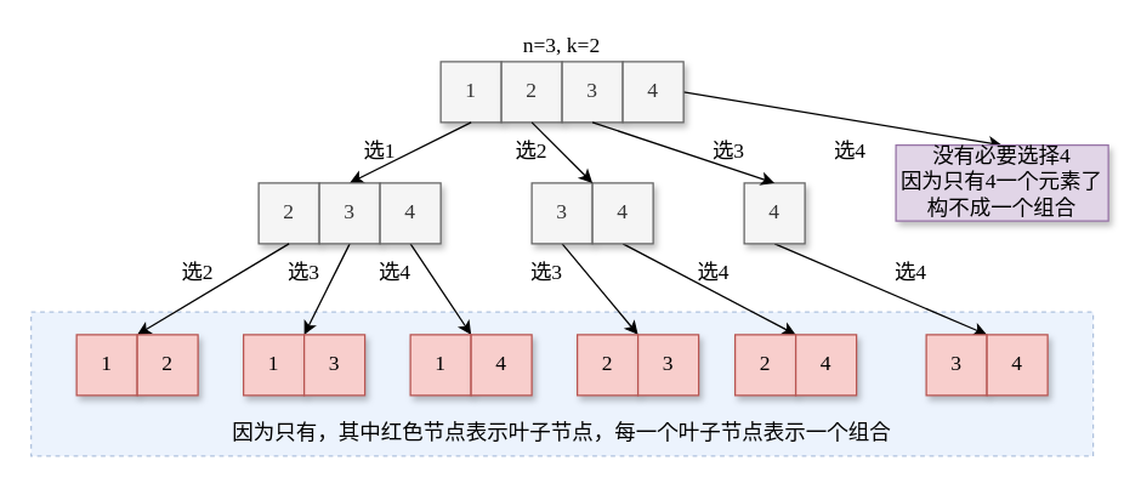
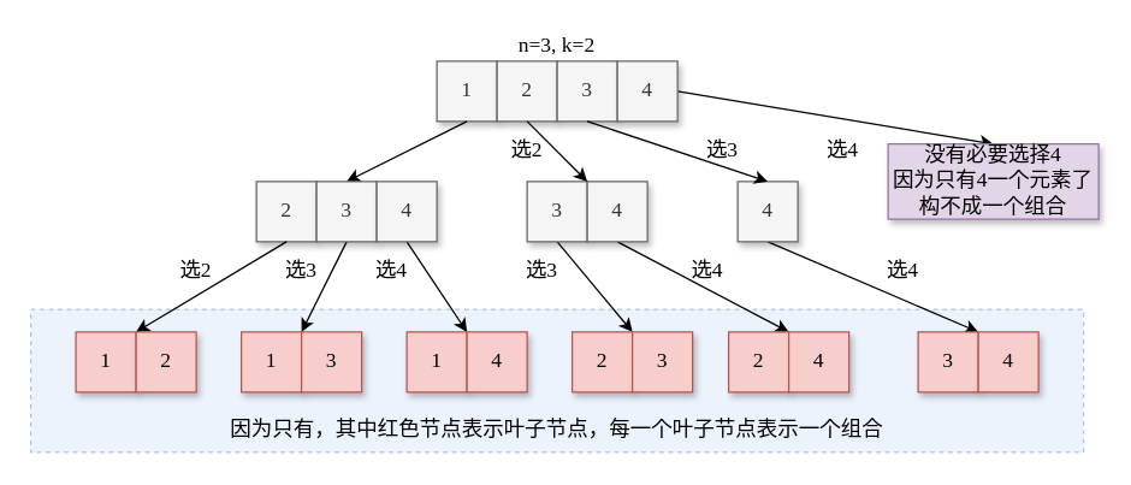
  <mxCell id="0" />
  <mxCell id="1" parent="0" />
  <mxCell id="2" value="" style="rounded=0;whiteSpace=wrap;html=1;shadow=0;fontFamily=Comic Sans MS;fontSize=14;opacity=50;fillColor=#dae8fc;strokeColor=#6c8ebf;dashed=1;" vertex="1" parent="1"><mxGeometry x="20" y="205" width="700" height="95" as="geometry" /></mxCell>
  <mxCell id="3" value="&lt;font style=&quot;font-size: 14px&quot; face=&quot;Comic Sans MS&quot;&gt;1&lt;/font&gt;" style="rounded=0;whiteSpace=wrap;html=1;fillColor=#f5f5f5;fontColor=#333333;strokeColor=#666666;shadow=1;" vertex="1" parent="1"><mxGeometry x="290" y="40" width="40" height="40" as="geometry" /></mxCell>
  <mxCell id="4" value="&lt;font style=&quot;font-size: 14px&quot; face=&quot;Comic Sans MS&quot;&gt;2&lt;/font&gt;" style="rounded=0;whiteSpace=wrap;html=1;fillColor=#f5f5f5;fontColor=#333333;strokeColor=#666666;shadow=1;" vertex="1" parent="1"><mxGeometry x="330" y="40" width="40" height="40" as="geometry" /></mxCell>
  <mxCell id="5" value="&lt;font style=&quot;font-size: 14px&quot; face=&quot;Comic Sans MS&quot;&gt;3&lt;/font&gt;" style="rounded=0;whiteSpace=wrap;html=1;fillColor=#f5f5f5;fontColor=#333333;strokeColor=#666666;shadow=1;" vertex="1" parent="1"><mxGeometry x="370" y="40" width="40" height="40" as="geometry" /></mxCell>
  <mxCell id="6" style="rounded=0;orthogonalLoop=1;jettySize=auto;elbow=vertical;html=1;exitX=1;exitY=0.5;exitDx=0;exitDy=0;entryX=0.5;entryY=0;entryDx=0;entryDy=0;fontFamily=Comic Sans MS;fontSize=14;" edge="1" parent="1" source="7" target="46"><mxGeometry relative="1" as="geometry" /></mxCell>
  <mxCell id="7" value="&lt;font style=&quot;font-size: 14px&quot; face=&quot;Comic Sans MS&quot;&gt;4&lt;/font&gt;" style="rounded=0;whiteSpace=wrap;html=1;fillColor=#f5f5f5;fontColor=#333333;strokeColor=#666666;shadow=1;" vertex="1" parent="1"><mxGeometry x="410" y="40" width="40" height="40" as="geometry" /></mxCell>
  <mxCell id="8" value="" style="endArrow=classic;html=1;rounded=0;fontFamily=Comic Sans MS;fontSize=14;exitX=0.5;exitY=1;exitDx=0;exitDy=0;entryX=0.5;entryY=0;entryDx=0;entryDy=0;" edge="1" parent="1" source="3" target="11"><mxGeometry width="50" height="50" relative="1" as="geometry"><mxPoint x="360" y="210" as="sourcePoint" /><mxPoint x="250" y="120" as="targetPoint" /></mxGeometry></mxCell>
  <mxCell id="9" value="&lt;font style=&quot;font-size: 14px&quot; face=&quot;Comic Sans MS&quot;&gt;2&lt;/font&gt;" style="rounded=0;whiteSpace=wrap;html=1;fillColor=#f5f5f5;fontColor=#333333;strokeColor=#666666;shadow=1;" vertex="1" parent="1"><mxGeometry x="170" y="120" width="40" height="40" as="geometry" /></mxCell>
  <mxCell id="10" style="rounded=0;orthogonalLoop=1;jettySize=auto;html=1;exitX=0.5;exitY=1;exitDx=0;exitDy=0;entryX=0;entryY=0;entryDx=0;entryDy=0;fontFamily=Comic Sans MS;fontSize=14;" edge="1" parent="1" source="11" target="26"><mxGeometry relative="1" as="geometry"><mxPoint x="290" y="160" as="sourcePoint" /></mxGeometry></mxCell>
  <mxCell id="11" value="&lt;font style=&quot;font-size: 14px&quot; face=&quot;Comic Sans MS&quot;&gt;3&lt;/font&gt;" style="rounded=0;whiteSpace=wrap;html=1;fillColor=#f5f5f5;fontColor=#333333;strokeColor=#666666;shadow=1;" vertex="1" parent="1"><mxGeometry x="210" y="120" width="40" height="40" as="geometry" /></mxCell>
  <mxCell id="12" style="edgeStyle=none;rounded=0;orthogonalLoop=1;jettySize=auto;html=1;exitX=0.5;exitY=1;exitDx=0;exitDy=0;entryX=0;entryY=0;entryDx=0;entryDy=0;fontFamily=Comic Sans MS;fontSize=14;" edge="1" parent="1" source="13" target="28"><mxGeometry relative="1" as="geometry"><mxPoint x="330" y="160" as="sourcePoint" /></mxGeometry></mxCell>
  <mxCell id="13" value="&lt;font style=&quot;font-size: 14px&quot; face=&quot;Comic Sans MS&quot;&gt;4&lt;/font&gt;" style="rounded=0;whiteSpace=wrap;html=1;fillColor=#f5f5f5;fontColor=#333333;strokeColor=#666666;shadow=1;" vertex="1" parent="1"><mxGeometry x="250" y="120" width="40" height="40" as="geometry" /></mxCell>
  <mxCell id="14" style="edgeStyle=none;rounded=0;orthogonalLoop=1;jettySize=auto;html=1;exitX=0.5;exitY=1;exitDx=0;exitDy=0;entryX=0;entryY=0;entryDx=0;entryDy=0;fontFamily=Comic Sans MS;fontSize=14;" edge="1" parent="1" source="15" target="30"><mxGeometry relative="1" as="geometry"><mxPoint x="430" y="160" as="sourcePoint" /></mxGeometry></mxCell>
  <mxCell id="15" value="&lt;font style=&quot;font-size: 14px&quot; face=&quot;Comic Sans MS&quot;&gt;3&lt;/font&gt;" style="rounded=0;whiteSpace=wrap;html=1;fillColor=#f5f5f5;fontColor=#333333;strokeColor=#666666;shadow=1;" vertex="1" parent="1"><mxGeometry x="350" y="120" width="40" height="40" as="geometry" /></mxCell>
  <mxCell id="16" style="edgeStyle=none;rounded=0;orthogonalLoop=1;jettySize=auto;html=1;exitX=0.5;exitY=1;exitDx=0;exitDy=0;entryX=1;entryY=0;entryDx=0;entryDy=0;fontFamily=Comic Sans MS;fontSize=14;" edge="1" parent="1" source="17" target="31"><mxGeometry relative="1" as="geometry"><mxPoint x="470" y="160" as="sourcePoint" /></mxGeometry></mxCell>
  <mxCell id="17" value="&lt;font style=&quot;font-size: 14px&quot; face=&quot;Comic Sans MS&quot;&gt;4&lt;/font&gt;" style="rounded=0;whiteSpace=wrap;html=1;fillColor=#f5f5f5;fontColor=#333333;strokeColor=#666666;shadow=1;" vertex="1" parent="1"><mxGeometry x="390" y="120" width="40" height="40" as="geometry" /></mxCell>
  <mxCell id="18" style="edgeStyle=none;rounded=0;orthogonalLoop=1;jettySize=auto;html=1;exitX=0.5;exitY=1;exitDx=0;exitDy=0;entryX=0;entryY=0;entryDx=0;entryDy=0;fontFamily=Comic Sans MS;fontSize=14;" edge="1" parent="1" source="19" target="34"><mxGeometry relative="1" as="geometry"><mxPoint x="570" y="160" as="sourcePoint" /></mxGeometry></mxCell>
  <mxCell id="19" value="&lt;font style=&quot;font-size: 14px&quot; face=&quot;Comic Sans MS&quot;&gt;4&lt;/font&gt;" style="rounded=0;whiteSpace=wrap;html=1;fillColor=#f5f5f5;fontColor=#333333;strokeColor=#666666;shadow=1;" vertex="1" parent="1"><mxGeometry x="490" y="120" width="40" height="40" as="geometry" /></mxCell>
  <mxCell id="20" value="" style="endArrow=classic;html=1;rounded=0;fontFamily=Comic Sans MS;fontSize=14;exitX=0.5;exitY=1;exitDx=0;exitDy=0;entryX=1;entryY=0;entryDx=0;entryDy=0;" edge="1" parent="1" source="4" target="15"><mxGeometry width="50" height="50" relative="1" as="geometry"><mxPoint x="320" y="90" as="sourcePoint" /><mxPoint x="240" y="130" as="targetPoint" /></mxGeometry></mxCell>
  <mxCell id="21" value="" style="endArrow=classic;html=1;rounded=0;fontFamily=Comic Sans MS;fontSize=14;exitX=0.5;exitY=1;exitDx=0;exitDy=0;entryX=0.5;entryY=0;entryDx=0;entryDy=0;" edge="1" parent="1" source="5" target="19"><mxGeometry width="50" height="50" relative="1" as="geometry"><mxPoint x="360" y="90" as="sourcePoint" /><mxPoint x="380" y="130" as="targetPoint" /></mxGeometry></mxCell>
  <mxCell id="22" value="" style="endArrow=classic;html=1;rounded=0;fontFamily=Comic Sans MS;fontSize=14;exitX=0.5;exitY=1;exitDx=0;exitDy=0;entryX=0;entryY=0;entryDx=0;entryDy=0;" edge="1" parent="1" source="9" target="24"><mxGeometry width="50" height="50" relative="1" as="geometry"><mxPoint x="250" y="160" as="sourcePoint" /><mxPoint x="230" y="200" as="targetPoint" /></mxGeometry></mxCell>
  <mxCell id="23" value="&lt;font style=&quot;font-size: 14px&quot; face=&quot;Comic Sans MS&quot;&gt;1&lt;/font&gt;" style="rounded=0;whiteSpace=wrap;html=1;fillColor=#f8cecc;strokeColor=#b85450;shadow=1;" vertex="1" parent="1"><mxGeometry x="50" y="220" width="40" height="40" as="geometry" /></mxCell>
  <mxCell id="24" value="&lt;font style=&quot;font-size: 14px&quot; face=&quot;Comic Sans MS&quot;&gt;2&lt;/font&gt;" style="rounded=0;whiteSpace=wrap;html=1;fillColor=#f8cecc;strokeColor=#b85450;shadow=1;" vertex="1" parent="1"><mxGeometry x="90" y="220" width="40" height="40" as="geometry" /></mxCell>
  <mxCell id="25" value="&lt;font style=&quot;font-size: 14px&quot; face=&quot;Comic Sans MS&quot;&gt;1&lt;/font&gt;" style="rounded=0;whiteSpace=wrap;html=1;fillColor=#f8cecc;strokeColor=#b85450;shadow=1;" vertex="1" parent="1"><mxGeometry x="160" y="220" width="40" height="40" as="geometry" /></mxCell>
  <mxCell id="26" value="&lt;font style=&quot;font-size: 14px&quot; face=&quot;Comic Sans MS&quot;&gt;3&lt;/font&gt;" style="rounded=0;whiteSpace=wrap;html=1;fillColor=#f8cecc;strokeColor=#b85450;shadow=1;" vertex="1" parent="1"><mxGeometry x="200" y="220" width="40" height="40" as="geometry" /></mxCell>
  <mxCell id="27" value="&lt;font style=&quot;font-size: 14px&quot; face=&quot;Comic Sans MS&quot;&gt;1&lt;/font&gt;" style="rounded=0;whiteSpace=wrap;html=1;fillColor=#f8cecc;strokeColor=#b85450;shadow=1;" vertex="1" parent="1"><mxGeometry x="270" y="220" width="40" height="40" as="geometry" /></mxCell>
  <mxCell id="28" value="&lt;font style=&quot;font-size: 14px&quot; face=&quot;Comic Sans MS&quot;&gt;4&lt;/font&gt;" style="rounded=0;whiteSpace=wrap;html=1;fillColor=#f8cecc;strokeColor=#b85450;shadow=1;" vertex="1" parent="1"><mxGeometry x="310" y="220" width="40" height="40" as="geometry" /></mxCell>
  <mxCell id="29" value="&lt;font style=&quot;font-size: 14px&quot; face=&quot;Comic Sans MS&quot;&gt;2&lt;/font&gt;" style="rounded=0;whiteSpace=wrap;html=1;fillColor=#f8cecc;strokeColor=#b85450;shadow=1;" vertex="1" parent="1"><mxGeometry x="380" y="220" width="40" height="40" as="geometry" /></mxCell>
  <mxCell id="30" value="&lt;font style=&quot;font-size: 14px&quot; face=&quot;Comic Sans MS&quot;&gt;3&lt;/font&gt;" style="rounded=0;whiteSpace=wrap;html=1;fillColor=#f8cecc;strokeColor=#b85450;shadow=1;" vertex="1" parent="1"><mxGeometry x="420" y="220" width="40" height="40" as="geometry" /></mxCell>
  <mxCell id="31" value="&lt;font style=&quot;font-size: 14px&quot; face=&quot;Comic Sans MS&quot;&gt;2&lt;/font&gt;" style="rounded=0;whiteSpace=wrap;html=1;fillColor=#f8cecc;strokeColor=#b85450;shadow=1;" vertex="1" parent="1"><mxGeometry x="484" y="220" width="40" height="40" as="geometry" /></mxCell>
  <mxCell id="32" value="&lt;font style=&quot;font-size: 14px&quot; face=&quot;Comic Sans MS&quot;&gt;4&lt;/font&gt;" style="rounded=0;whiteSpace=wrap;html=1;fillColor=#f8cecc;strokeColor=#b85450;shadow=1;" vertex="1" parent="1"><mxGeometry x="524" y="220" width="40" height="40" as="geometry" /></mxCell>
  <mxCell id="33" value="&lt;font style=&quot;font-size: 14px&quot; face=&quot;Comic Sans MS&quot;&gt;3&lt;/font&gt;" style="rounded=0;whiteSpace=wrap;html=1;fillColor=#f8cecc;strokeColor=#b85450;shadow=1;" vertex="1" parent="1"><mxGeometry x="610" y="220" width="40" height="40" as="geometry" /></mxCell>
  <mxCell id="34" value="&lt;font style=&quot;font-size: 14px&quot; face=&quot;Comic Sans MS&quot;&gt;4&lt;/font&gt;" style="rounded=0;whiteSpace=wrap;html=1;fillColor=#f8cecc;strokeColor=#b85450;shadow=1;" vertex="1" parent="1"><mxGeometry x="650" y="220" width="40" height="40" as="geometry" /></mxCell>
- <mxCell id="35" value="选1" style="text;html=1;strokeColor=none;fillColor=none;align=center;verticalAlign=middle;whiteSpace=wrap;rounded=0;shadow=1;fontFamily=Comic Sans MS;fontSize=14;" vertex="1" parent="1"><mxGeometry x="230" y="90" width="40" height="20" as="geometry" /></mxCell>
  <mxCell id="36" value="选2" style="text;html=1;strokeColor=none;fillColor=none;align=center;verticalAlign=middle;whiteSpace=wrap;rounded=0;shadow=1;fontFamily=Comic Sans MS;fontSize=14;" vertex="1" parent="1"><mxGeometry x="330" y="90" width="40" height="20" as="geometry" /></mxCell>
  <mxCell id="37" value="选3" style="text;html=1;strokeColor=none;fillColor=none;align=center;verticalAlign=middle;whiteSpace=wrap;rounded=0;shadow=1;fontFamily=Comic Sans MS;fontSize=14;" vertex="1" parent="1"><mxGeometry x="460" y="90" width="40" height="20" as="geometry" /></mxCell>
  <mxCell id="38" value="选2" style="text;html=1;strokeColor=none;fillColor=none;align=center;verticalAlign=middle;whiteSpace=wrap;rounded=0;shadow=1;fontFamily=Comic Sans MS;fontSize=14;" vertex="1" parent="1"><mxGeometry x="110" y="170" width="40" height="20" as="geometry" /></mxCell>
  <mxCell id="39" value="选3" style="text;html=1;strokeColor=none;fillColor=none;align=center;verticalAlign=middle;whiteSpace=wrap;rounded=0;shadow=1;fontFamily=Comic Sans MS;fontSize=14;" vertex="1" parent="1"><mxGeometry x="180" y="170" width="40" height="20" as="geometry" /></mxCell>
  <mxCell id="40" value="选4" style="text;html=1;strokeColor=none;fillColor=none;align=center;verticalAlign=middle;whiteSpace=wrap;rounded=0;shadow=1;fontFamily=Comic Sans MS;fontSize=14;" vertex="1" parent="1"><mxGeometry x="240" y="170" width="40" height="20" as="geometry" /></mxCell>
  <mxCell id="41" value="选3" style="text;html=1;strokeColor=none;fillColor=none;align=center;verticalAlign=middle;whiteSpace=wrap;rounded=0;shadow=1;fontFamily=Comic Sans MS;fontSize=14;" vertex="1" parent="1"><mxGeometry x="340" y="170" width="40" height="20" as="geometry" /></mxCell>
  <mxCell id="42" value="选4" style="text;html=1;strokeColor=none;fillColor=none;align=center;verticalAlign=middle;whiteSpace=wrap;rounded=0;shadow=1;fontFamily=Comic Sans MS;fontSize=14;" vertex="1" parent="1"><mxGeometry x="450" y="170" width="40" height="20" as="geometry" /></mxCell>
  <mxCell id="43" value="选4" style="text;html=1;strokeColor=none;fillColor=none;align=center;verticalAlign=middle;whiteSpace=wrap;rounded=0;shadow=1;fontFamily=Comic Sans MS;fontSize=14;" vertex="1" parent="1"><mxGeometry x="580" y="170" width="40" height="20" as="geometry" /></mxCell>
  <mxCell id="44" value="因为只有，其中红色节点表示叶子节点，每一个叶子节点表示一个组合" style="text;html=1;strokeColor=none;fillColor=none;align=center;verticalAlign=middle;whiteSpace=wrap;rounded=0;shadow=1;fontFamily=Comic Sans MS;fontSize=14;opacity=50;" vertex="1" parent="1"><mxGeometry x="20" y="270" width="700" height="30" as="geometry" /></mxCell>
  <mxCell id="45" value="n=3, k=2" style="text;html=1;strokeColor=none;fillColor=none;align=center;verticalAlign=middle;whiteSpace=wrap;rounded=0;shadow=0;dashed=1;fontFamily=Comic Sans MS;fontSize=14;opacity=50;" vertex="1" parent="1"><mxGeometry x="290" y="20" width="160" height="20" as="geometry" /></mxCell>
  <mxCell id="46" value="&lt;font face=&quot;Comic Sans MS&quot;&gt;&lt;span style=&quot;font-size: 14px&quot;&gt;没有必要选择4&lt;br&gt;因为只有4一个元素了&lt;br&gt;构不成一个组合&lt;br&gt;&lt;/span&gt;&lt;/font&gt;" style="rounded=0;whiteSpace=wrap;html=1;fillColor=#e1d5e7;strokeColor=#9673a6;shadow=1;" vertex="1" parent="1"><mxGeometry x="590" y="95" width="140" height="50" as="geometry" /></mxCell>
  <mxCell id="47" value="选4" style="text;html=1;strokeColor=none;fillColor=none;align=center;verticalAlign=middle;whiteSpace=wrap;rounded=0;shadow=1;fontFamily=Comic Sans MS;fontSize=14;" vertex="1" parent="1"><mxGeometry x="540" y="90" width="40" height="20" as="geometry" /></mxCell>
